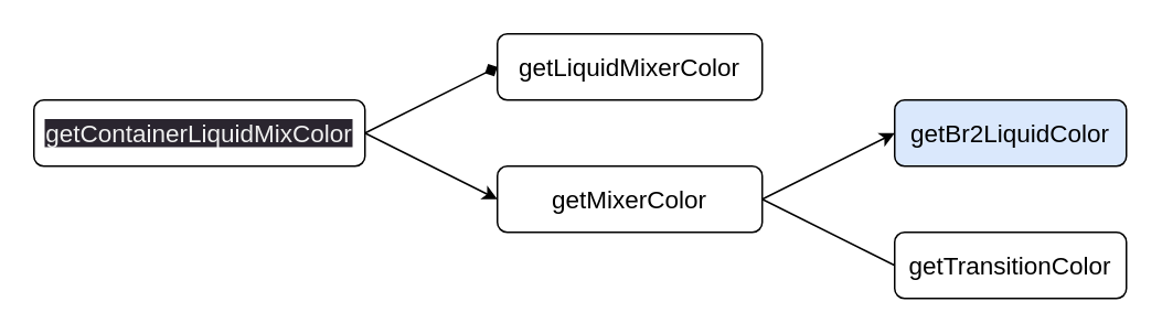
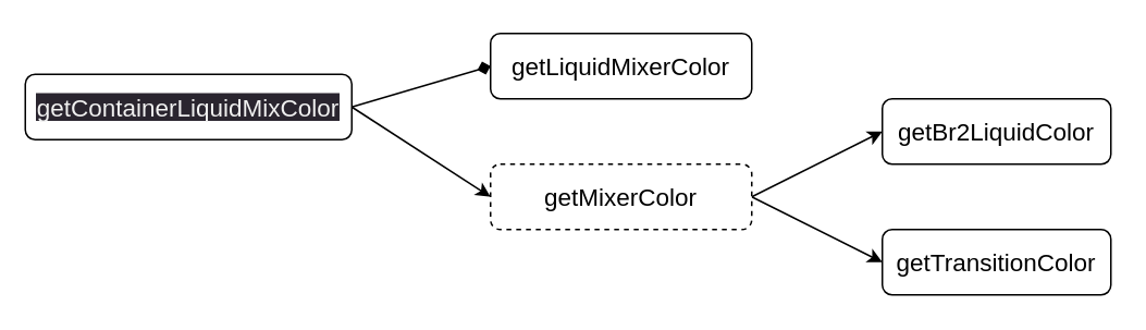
  <mxCell id="0" />
  <mxCell id="1" parent="0" />
  <mxCell id="2" value="" style="edgeStyle=none;html=1;fontSize=15;exitX=1;exitY=0.5;exitDx=0;exitDy=0;entryX=0;entryY=0.5;entryDx=0;entryDy=0;endArrow=diamond;" edge="1" parent="1" source="3" target="5"><mxGeometry relative="1" as="geometry" /></mxCell>
- <mxCell id="3" value="&lt;meta charset=&quot;utf-8&quot;&gt;&lt;span style=&quot;color: rgb(240, 240, 240); font-family: Helvetica; font-size: 15px; font-style: normal; font-variant-ligatures: normal; font-variant-caps: normal; font-weight: 400; letter-spacing: normal; orphans: 2; text-align: left; text-indent: 0px; text-transform: none; widows: 2; word-spacing: 0px; -webkit-text-stroke-width: 0px; background-color: rgb(42, 37, 47); text-decoration-thickness: initial; text-decoration-style: initial; text-decoration-color: initial; float: none; display: inline !important;&quot;&gt;getContainerLiquidMixColor&lt;/span&gt;" style="rounded=1;whiteSpace=wrap;html=1;fontSize=15;" vertex="1" parent="1"><mxGeometry x="20" y="60" width="200" height="40" as="geometry" /></mxCell>
+ <mxCell id="3" value="&lt;meta charset=&quot;utf-8&quot;&gt;&lt;span style=&quot;color: rgb(240, 240, 240); font-family: Helvetica; font-size: 15px; font-style: normal; font-variant-ligatures: normal; font-variant-caps: normal; font-weight: 400; letter-spacing: normal; orphans: 2; text-align: left; text-indent: 0px; text-transform: none; widows: 2; word-spacing: 0px; -webkit-text-stroke-width: 0px; background-color: rgb(42, 37, 47); text-decoration-thickness: initial; text-decoration-style: initial; text-decoration-color: initial; float: none; display: inline !important;&quot;&gt;getContainerLiquidMixColor&lt;/span&gt;" style="rounded=1;whiteSpace=wrap;html=1;fontSize=15;" vertex="1" parent="1"><mxGeometry x="15" y="45" width="200" height="40" as="geometry" /></mxCell>
  <mxCell id="4" value="" style="edgeStyle=none;html=1;fontSize=15;exitX=1;exitY=0.5;exitDx=0;exitDy=0;entryX=0;entryY=0.5;entryDx=0;entryDy=0;" edge="1" parent="1" source="3" target="8"><mxGeometry relative="1" as="geometry" /></mxCell>
  <mxCell id="5" value="getLiquidMixerColor" style="rounded=1;whiteSpace=wrap;fontSize=15;html=1;" vertex="1" parent="1"><mxGeometry x="300" y="20" width="160" height="40" as="geometry" /></mxCell>
  <mxCell id="6" style="edgeStyle=none;html=1;exitX=1;exitY=0.5;exitDx=0;exitDy=0;fontSize=15;entryX=0;entryY=0.5;entryDx=0;entryDy=0;" edge="1" parent="1" source="8" target="9"><mxGeometry relative="1" as="geometry" /></mxCell>
- <mxCell id="7" style="edgeStyle=none;html=1;exitX=1;exitY=0.5;exitDx=0;exitDy=0;fontSize=15;entryX=0;entryY=0.5;entryDx=0;entryDy=0;endArrow=none;" edge="1" parent="1" source="8" target="10"><mxGeometry relative="1" as="geometry"><mxPoint x="540" y="140" as="targetPoint" /></mxGeometry></mxCell>
- <mxCell id="8" value="getMixerColor" style="whiteSpace=wrap;html=1;fontSize=15;rounded=1;" vertex="1" parent="1"><mxGeometry x="300" y="100" width="160" height="40" as="geometry" /></mxCell>
- <mxCell id="9" value="getBr2LiquidColor" style="whiteSpace=wrap;html=1;fontSize=15;rounded=1;fillColor=#dae8fc;" vertex="1" parent="1"><mxGeometry x="540" y="60" width="140" height="40" as="geometry" /></mxCell>
+ <mxCell id="7" style="edgeStyle=none;html=1;exitX=1;exitY=0.5;exitDx=0;exitDy=0;fontSize=15;entryX=0;entryY=0.5;entryDx=0;entryDy=0;" edge="1" parent="1" source="8" target="10"><mxGeometry relative="1" as="geometry"><mxPoint x="540" y="140" as="targetPoint" /></mxGeometry></mxCell>
+ <mxCell id="8" value="getMixerColor" style="whiteSpace=wrap;html=1;fontSize=15;rounded=1;dashed=1;" vertex="1" parent="1"><mxGeometry x="300" y="100" width="160" height="40" as="geometry" /></mxCell>
+ <mxCell id="9" value="getBr2LiquidColor" style="whiteSpace=wrap;html=1;fontSize=15;rounded=1;" vertex="1" parent="1"><mxGeometry x="540" y="60" width="140" height="40" as="geometry" /></mxCell>
  <mxCell id="10" value="getTransitionColor" style="rounded=1;whiteSpace=wrap;html=1;fontSize=15;" vertex="1" parent="1"><mxGeometry x="540" y="140" width="140" height="40" as="geometry" /></mxCell>
